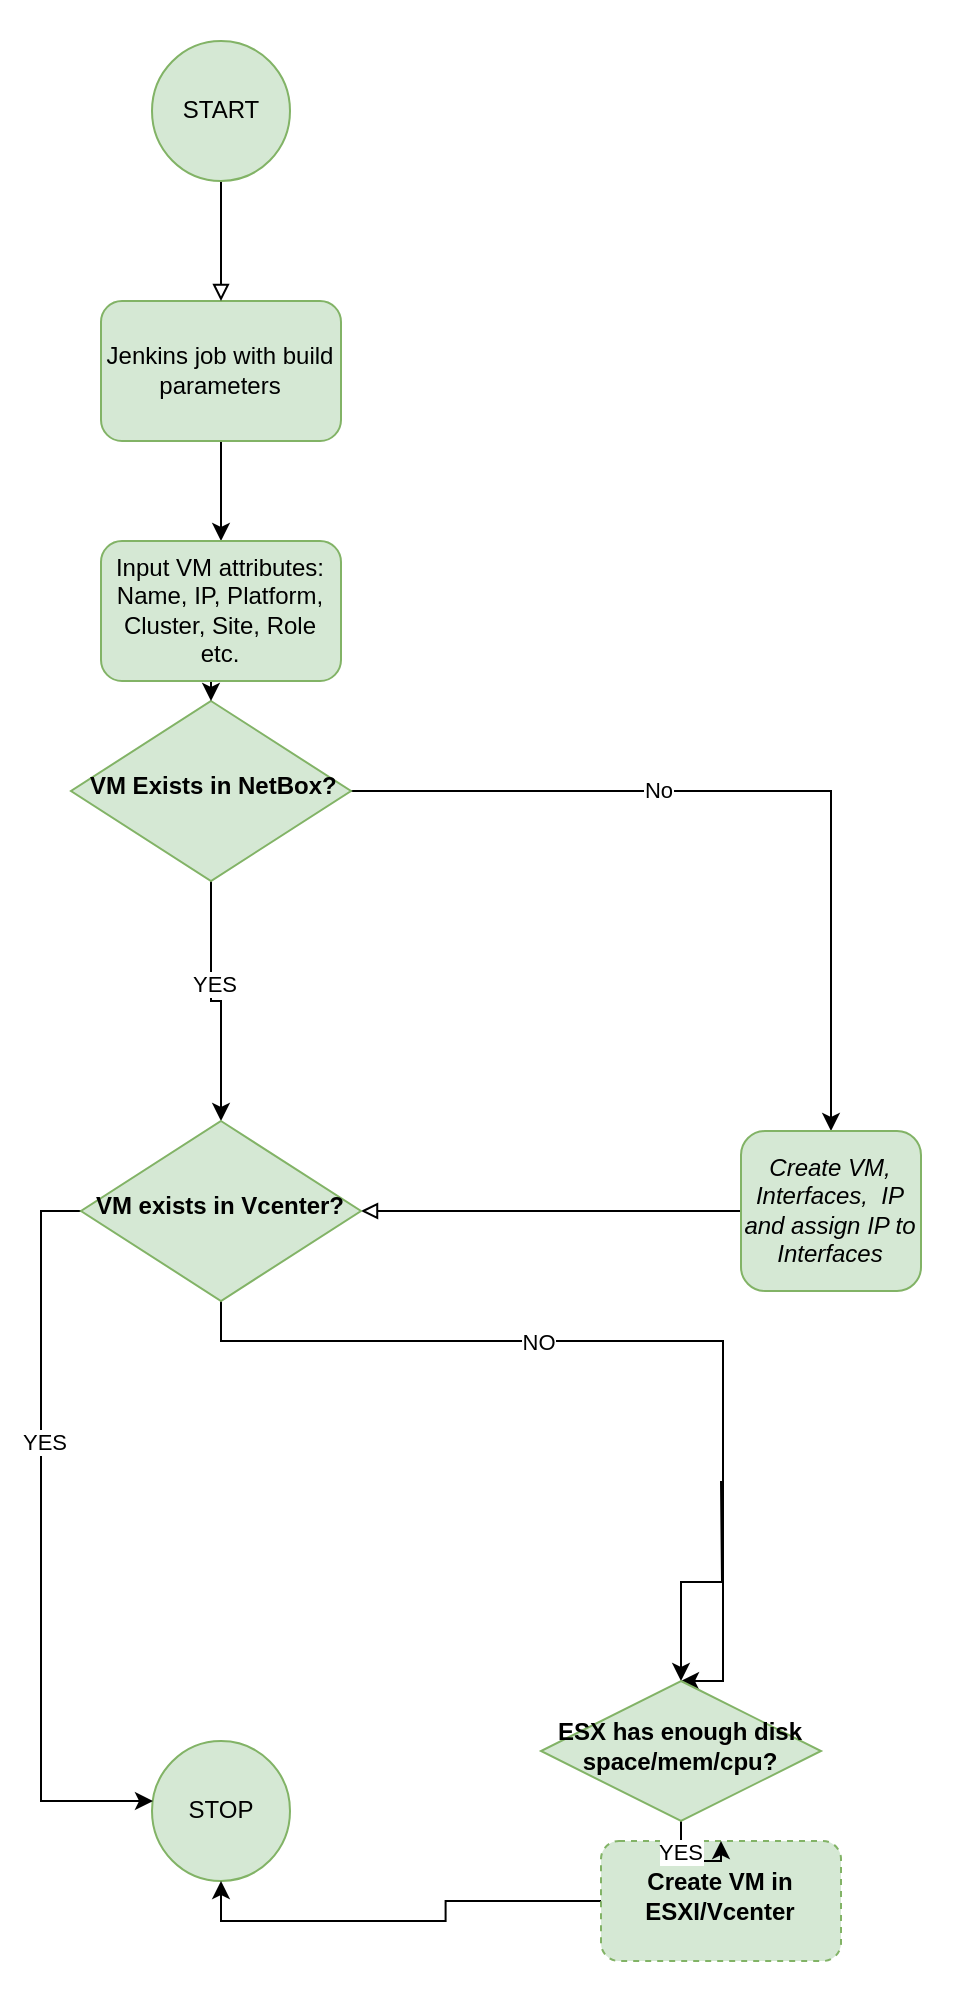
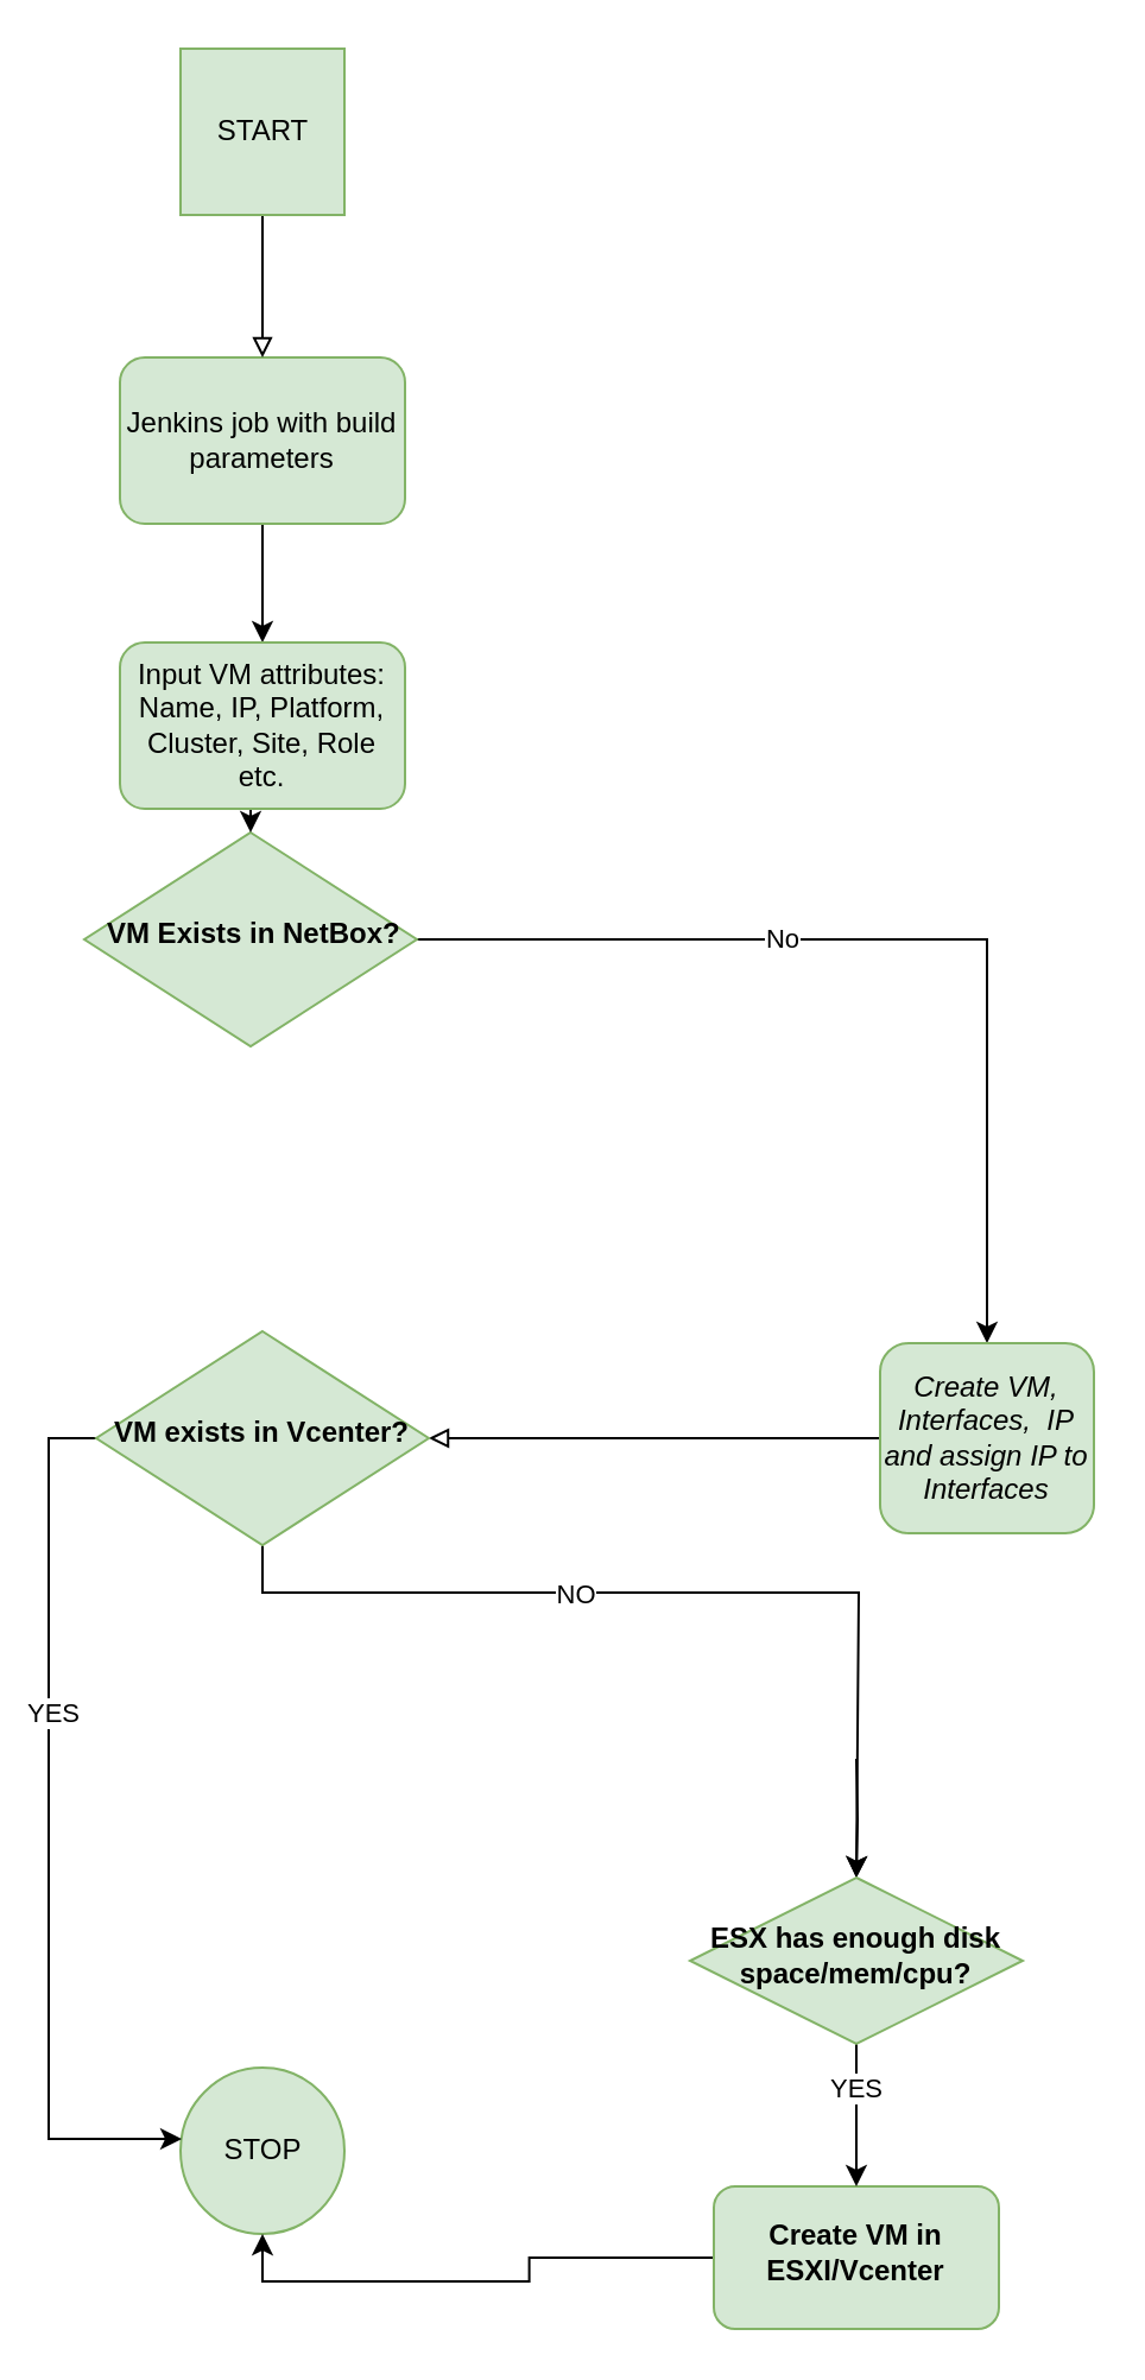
  <mxCell id="0" />
  <mxCell id="1" parent="0" />
  <mxCell id="2" style="edgeStyle=orthogonalEdgeStyle;rounded=0;orthogonalLoop=1;jettySize=auto;html=1;exitX=0.5;exitY=1;exitDx=0;exitDy=0;entryX=0.5;entryY=0;entryDx=0;entryDy=0;" parent="1" source="3" target="14" edge="1"><mxGeometry relative="1" as="geometry" /></mxCell>
  <mxCell id="3" value="Jenkins job with build parameters" style="rounded=1;whiteSpace=wrap;html=1;fontSize=12;glass=0;strokeWidth=1;shadow=0;fillColor=#d5e8d4;strokeColor=#82b366;" parent="1" vertex="1"><mxGeometry x="50" y="150" width="120" height="70" as="geometry" /></mxCell>
  <mxCell id="4" style="edgeStyle=elbowEdgeStyle;orthogonalLoop=1;jettySize=auto;html=1;endArrow=block;endFill=0;entryX=1;entryY=0.5;entryDx=0;entryDy=0;" parent="1" source="15" target="20" edge="1"><mxGeometry relative="1" as="geometry"><mxPoint x="240" y="890" as="targetPoint" /></mxGeometry></mxCell>
  <mxCell id="5" value="STOP" style="ellipse;whiteSpace=wrap;html=1;fillColor=#d5e8d4;strokeColor=#82b366;rounded=1;glass=0;strokeWidth=1;shadow=0;" parent="1" vertex="1"><mxGeometry x="75.5" y="870" width="69" height="70" as="geometry" /></mxCell>
  <mxCell id="6" value="" style="edgeStyle=none;orthogonalLoop=1;jettySize=auto;html=1;endArrow=block;endFill=0;" parent="1" source="7" target="3" edge="1"><mxGeometry relative="1" as="geometry" /></mxCell>
- <mxCell id="7" value="START" style="ellipse;whiteSpace=wrap;html=1;fillColor=#d5e8d4;strokeColor=#82b366;rounded=1;glass=0;strokeWidth=1;shadow=0;" parent="1" vertex="1"><mxGeometry x="75.5" y="20" width="69" height="70" as="geometry" /></mxCell>
+ <mxCell id="7" value="START" style="whiteSpace=wrap;html=1;fillColor=#d5e8d4;strokeColor=#82b366;glass=0;strokeWidth=1;shadow=0;rounded=0;" parent="1" vertex="1"><mxGeometry x="75.5" y="20" width="69" height="70" as="geometry" /></mxCell>
  <mxCell id="8" style="edgeStyle=orthogonalEdgeStyle;rounded=0;orthogonalLoop=1;jettySize=auto;html=1;exitX=1;exitY=0.5;exitDx=0;exitDy=0;entryX=0.5;entryY=0;entryDx=0;entryDy=0;" parent="1" source="12" target="15" edge="1"><mxGeometry relative="1" as="geometry"><mxPoint x="300" y="540" as="targetPoint" /></mxGeometry></mxCell>
  <mxCell id="9" value="No" style="edgeLabel;html=1;align=center;verticalAlign=middle;resizable=0;points=[];" parent="8" vertex="1" connectable="0"><mxGeometry x="-0.253" y="1" relative="1" as="geometry"><mxPoint as="offset" /></mxGeometry></mxCell>
- <mxCell id="10" style="edgeStyle=orthogonalEdgeStyle;rounded=0;orthogonalLoop=1;jettySize=auto;html=1;exitX=0.5;exitY=1;exitDx=0;exitDy=0;entryX=0.5;entryY=0;entryDx=0;entryDy=0;" parent="1" source="12" target="20" edge="1"><mxGeometry relative="1" as="geometry" /></mxCell>
- <mxCell id="11" value="YES" style="edgeLabel;html=1;align=center;verticalAlign=middle;resizable=0;points=[];" parent="10" vertex="1" connectable="0"><mxGeometry x="-0.179" y="1" relative="1" as="geometry"><mxPoint as="offset" /></mxGeometry></mxCell>
  <mxCell id="12" value="&lt;p&gt;&lt;b&gt;&amp;nbsp;VM Exists in NetBox?&lt;/b&gt;&lt;/p&gt;" style="rhombus;whiteSpace=wrap;html=1;shadow=0;fontFamily=Helvetica;fontSize=12;align=center;strokeWidth=1;spacing=6;spacingTop=-4;fillColor=#d5e8d4;strokeColor=#82b366;" parent="1" vertex="1"><mxGeometry x="35" y="350" width="140" height="90" as="geometry" /></mxCell>
  <mxCell id="13" style="edgeStyle=orthogonalEdgeStyle;rounded=0;orthogonalLoop=1;jettySize=auto;html=1;exitX=0.5;exitY=1;exitDx=0;exitDy=0;entryX=0.5;entryY=0;entryDx=0;entryDy=0;" parent="1" source="14" target="12" edge="1"><mxGeometry relative="1" as="geometry" /></mxCell>
  <mxCell id="14" value="Input VM attributes:&lt;br&gt;Name, IP, Platform, Cluster, Site, Role etc." style="rounded=1;whiteSpace=wrap;html=1;fontSize=12;glass=0;strokeWidth=1;shadow=0;fillColor=#d5e8d4;strokeColor=#82b366;" parent="1" vertex="1"><mxGeometry x="50" y="270" width="120" height="70" as="geometry" /></mxCell>
  <mxCell id="15" value="&lt;i&gt;Create VM, Interfaces,&amp;nbsp; IP and assign IP to Interfaces&lt;/i&gt;" style="whiteSpace=wrap;html=1;fillColor=#d5e8d4;strokeColor=#82b366;rounded=1;glass=0;strokeWidth=1;shadow=0;" parent="1" vertex="1"><mxGeometry x="370" y="565" width="90" height="80" as="geometry" /></mxCell>
  <mxCell id="16" style="edgeStyle=orthogonalEdgeStyle;rounded=0;orthogonalLoop=1;jettySize=auto;html=1;exitX=0.5;exitY=1;exitDx=0;exitDy=0;entryX=0.5;entryY=0;entryDx=0;entryDy=0;" parent="1" source="20" target="26" edge="1"><mxGeometry relative="1" as="geometry"><mxPoint x="360" y="680" as="targetPoint" /><Array as="points"><mxPoint x="110" y="670" /><mxPoint x="361" y="670" /></Array></mxGeometry></mxCell>
  <mxCell id="17" value="NO" style="edgeLabel;html=1;align=center;verticalAlign=middle;resizable=0;points=[];" parent="16" vertex="1" connectable="0"><mxGeometry x="-0.229" relative="1" as="geometry"><mxPoint as="offset" /></mxGeometry></mxCell>
  <mxCell id="18" style="edgeStyle=orthogonalEdgeStyle;rounded=0;orthogonalLoop=1;jettySize=auto;html=1;exitX=0;exitY=0.5;exitDx=0;exitDy=0;" parent="1" source="20" edge="1"><mxGeometry relative="1" as="geometry"><mxPoint x="76" y="900" as="targetPoint" /><Array as="points"><mxPoint x="20" y="605" /><mxPoint x="20" y="900" /></Array></mxGeometry></mxCell>
  <mxCell id="19" value="YES" style="edgeLabel;html=1;align=center;verticalAlign=middle;resizable=0;points=[];" parent="18" vertex="1" connectable="0"><mxGeometry x="-0.272" y="1" relative="1" as="geometry"><mxPoint as="offset" /></mxGeometry></mxCell>
  <mxCell id="20" value="&lt;b&gt;VM exists in Vcenter?&lt;/b&gt;" style="rhombus;whiteSpace=wrap;html=1;shadow=0;fontFamily=Helvetica;fontSize=12;align=center;strokeWidth=1;spacing=6;spacingTop=-4;fillColor=#d5e8d4;strokeColor=#82b366;" parent="1" vertex="1"><mxGeometry x="40" y="560" width="140" height="90" as="geometry" /></mxCell>
  <mxCell id="21" style="edgeStyle=orthogonalEdgeStyle;rounded=0;orthogonalLoop=1;jettySize=auto;html=1;exitX=0.5;exitY=1;exitDx=0;exitDy=0;entryX=0.5;entryY=0;entryDx=0;entryDy=0;" parent="1" target="26" edge="1"><mxGeometry relative="1" as="geometry"><mxPoint x="360" y="760" as="targetPoint" /><mxPoint x="360" y="740" as="sourcePoint" /></mxGeometry></mxCell>
  <mxCell id="22" style="edgeStyle=orthogonalEdgeStyle;rounded=0;orthogonalLoop=1;jettySize=auto;html=1;exitX=0;exitY=0.5;exitDx=0;exitDy=0;entryX=0.5;entryY=1;entryDx=0;entryDy=0;" parent="1" source="23" target="5" edge="1"><mxGeometry relative="1" as="geometry" /></mxCell>
- <mxCell id="23" value="&lt;b&gt;Create VM in ESXI/Vcenter&lt;/b&gt;" style="rounded=1;whiteSpace=wrap;html=1;fillColor=#d5e8d4;strokeColor=#82b366;shadow=0;strokeWidth=1;spacing=6;spacingTop=-4;dashed=1;" parent="1" vertex="1"><mxGeometry x="300" y="920" width="120" height="60" as="geometry" /></mxCell>
+ <mxCell id="23" value="&lt;b&gt;Create VM in ESXI/Vcenter&lt;/b&gt;" style="rounded=1;whiteSpace=wrap;html=1;fillColor=#d5e8d4;strokeColor=#82b366;shadow=0;strokeWidth=1;spacing=6;spacingTop=-4;" parent="1" vertex="1"><mxGeometry x="300" y="920" width="120" height="60" as="geometry" /></mxCell>
  <mxCell id="24" style="edgeStyle=orthogonalEdgeStyle;rounded=0;orthogonalLoop=1;jettySize=auto;html=1;entryX=0.5;entryY=0;entryDx=0;entryDy=0;" parent="1" source="26" target="23" edge="1"><mxGeometry relative="1" as="geometry" /></mxCell>
  <mxCell id="25" value="YES" style="edgeLabel;html=1;align=center;verticalAlign=middle;resizable=0;points=[];" parent="24" vertex="1" connectable="0"><mxGeometry x="-0.4" y="-1" relative="1" as="geometry"><mxPoint as="offset" /></mxGeometry></mxCell>
- <mxCell id="26" value="&lt;b&gt;ESX has enough disk space/mem/cpu?&lt;/b&gt;" style="rhombus;whiteSpace=wrap;html=1;shadow=0;fontFamily=Helvetica;fontSize=12;align=center;strokeWidth=1;spacing=6;spacingTop=-4;fillColor=#d5e8d4;strokeColor=#82b366;" parent="1" vertex="1"><mxGeometry x="270" y="840" width="140" height="70" as="geometry" /></mxCell>
+ <mxCell id="26" value="&lt;b&gt;ESX has enough disk space/mem/cpu?&lt;/b&gt;" style="rhombus;whiteSpace=wrap;html=1;shadow=0;fontFamily=Helvetica;fontSize=12;align=center;strokeWidth=1;spacing=6;spacingTop=-4;fillColor=#d5e8d4;strokeColor=#82b366;" parent="1" vertex="1"><mxGeometry x="290" y="790" width="140" height="70" as="geometry" /></mxCell>
